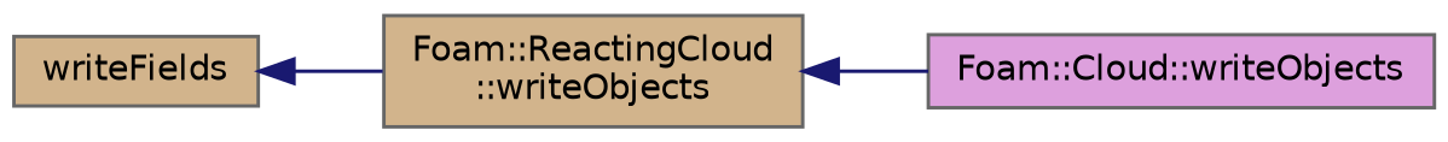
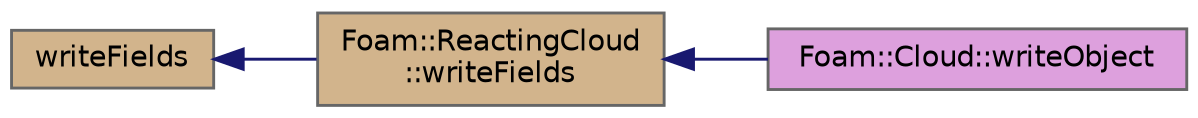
  digraph {
    rankdir=LR
    node [color=gray40 fillcolor=tan fontname=Helvetica fontsize=10 shape=record style=filled]
    edge [color=midnightblue dir=back fontname=Helvetica fontsize=10 labelfontname=Helvetica labelfontsize=10 style=solid]
    n1 [fontcolor=black height=0.2 label=writeFields width=0.4]
-   n2 [height=0.2 label="Foam::ReactingCloud\l::writeObjects" width=0.4]
-   n3 [fillcolor=plum height=0.2 label="Foam::Cloud::writeObjects" width=0.4]
+   n2 [height=0.2 label="Foam::ReactingCloud\l::writeFields" width=0.4]
+   n3 [fillcolor=plum height=0.2 label="Foam::Cloud::writeObject" width=0.4]
    n1 -> n2
    n2 -> n3
  }
